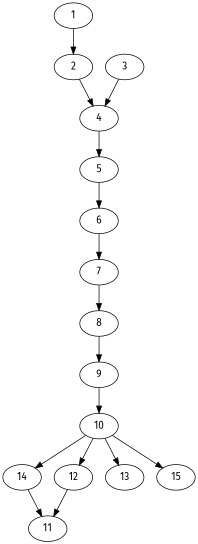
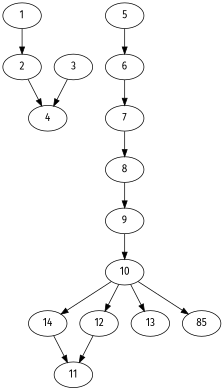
  digraph {
    "Duplicate states"=0
    GraphType=S_P
    "Max states in OPEN"=0
    Modes="120000ms; topo-ordered tasks, ; Pruning: task equivalence, fixed order ready list, ; F-value: ; Optimisation: best schedule length (SL) optimisation on equal, "
    NumberOfTasks=16
    "Pruned using list schedule length"=15
    "States removed from OPEN"=0
    TargetSystem="Homogeneous-2"
    "Time to schedule (ms)"=97
    "Total idle time"=0
    "Total schedule length"=93
    "Total sequential time"=93
    "Total states created"=30
    fontname="Fira Sans"
    node [Processor=0 Weight=4 fontname="Fira Sans"]
    edge [Weight=65 fontname="Fira Sans"]
    1 ["Finish time"=14 "Start time"=10]
    2 ["Finish time"=20 "Start time"=14 Weight=6]
    4 ["Finish time"=31 "Start time"=23 Weight=8]
    3 ["Finish time"=23 "Start time"=20 Weight=3]
    5 ["Finish time"=39 "Start time"=31 Weight=8]
    6 ["Finish time"=44 "Start time"=39 Weight=5]
    7 ["Finish time"=52 "Start time"=44 Weight=8]
    8 ["Finish time"=58 "Start time"=52 Weight=6]
    9 ["Finish time"=62 "Start time"=58]
    10 ["Finish time"=71 "Start time"=62 Weight=9]
    14 ["Finish time"=80 "Start time"=71 Weight=9]
    12 ["Finish time"=84 "Start time"=80]
    13 ["Finish time"=86 "Start time"=84 Weight=2]
-   15 ["Finish time"=90 "Start time"=86]
+   15 ["Finish time"=90 "Start time"=86 label=85]
    11 ["Finish time"=93 "Start time"=90 Weight=3]
    1 -> 2 [Weight=74]
    2 -> 4
-   4 -> 5 [Weight=56]
    3 -> 4 [Weight=93]
    5 -> 6 [Weight=56]
    6 -> 7 [Weight=47]
    7 -> 8
    8 -> 9 [Weight=28]
    9 -> 10 [Weight=37]
    10 -> 14 [Weight=19]
    10 -> 12 [Weight=37]
    10 -> 13 [Weight=93]
    10 -> 15 [Weight=19]
    14 -> 11
    12 -> 11 [Weight=56]
  }
